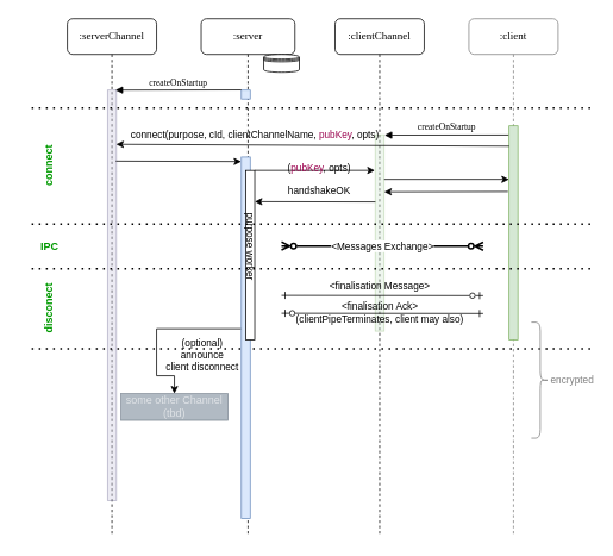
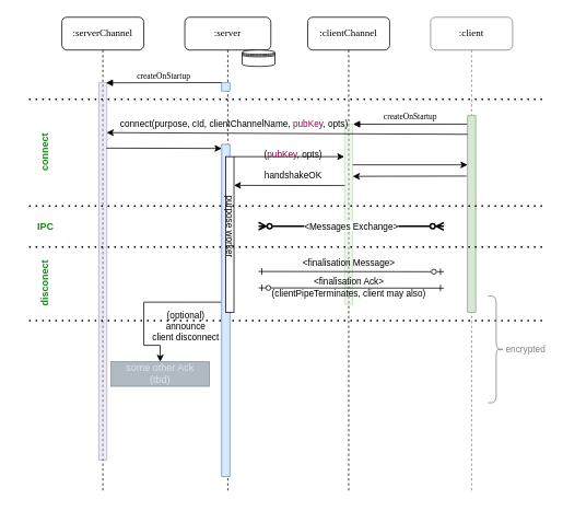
  <mxCell id="0" />
  <mxCell id="1" parent="0" />
  <mxCell id="2" value=":serverChannel" style="shape=umlLifeline;perimeter=lifelinePerimeter;whiteSpace=wrap;html=1;container=1;collapsible=0;recursiveResize=0;outlineConnect=0;rounded=1;shadow=0;comic=0;labelBackgroundColor=none;strokeWidth=1;fontFamily=Verdana;fontSize=12;align=center;" parent="1" vertex="1"><mxGeometry x="75" y="20" width="100" height="580" as="geometry" /></mxCell>
  <mxCell id="3" value="" style="html=1;points=[];perimeter=orthogonalPerimeter;rounded=0;shadow=0;comic=0;labelBackgroundColor=none;strokeWidth=1;fontFamily=Verdana;fontSize=12;align=center;fillColor=#d0cee2;strokeColor=#56517e;opacity=40;" parent="2" vertex="1"><mxGeometry x="45" y="80" width="10" height="460" as="geometry" /></mxCell>
  <mxCell id="4" value="" style="endArrow=none;dashed=1;html=1;dashPattern=1 3;strokeWidth=2;rounded=0;" parent="2" edge="1"><mxGeometry width="50" height="50" relative="1" as="geometry"><mxPoint x="-40" y="100" as="sourcePoint" /><mxPoint x="590" y="100" as="targetPoint" /></mxGeometry></mxCell>
  <mxCell id="5" value="" style="endArrow=none;dashed=1;html=1;dashPattern=1 3;strokeWidth=2;rounded=0;" parent="2" edge="1"><mxGeometry width="50" height="50" relative="1" as="geometry"><mxPoint x="-40" y="370" as="sourcePoint" /><mxPoint x="590" y="370" as="targetPoint" /></mxGeometry></mxCell>
  <mxCell id="6" value=":clientChannel" style="shape=umlLifeline;perimeter=lifelinePerimeter;whiteSpace=wrap;html=1;container=1;collapsible=0;recursiveResize=0;outlineConnect=0;rounded=1;shadow=0;comic=0;labelBackgroundColor=none;strokeWidth=1;fontFamily=Verdana;fontSize=12;align=center;" parent="1" vertex="1"><mxGeometry x="375" y="20" width="100" height="580" as="geometry" /></mxCell>
  <mxCell id="7" value="" style="html=1;points=[];perimeter=orthogonalPerimeter;rounded=0;shadow=0;comic=0;labelBackgroundColor=none;strokeWidth=1;fontFamily=Verdana;fontSize=12;align=center;fillColor=#d5e8d4;strokeColor=#82b366;opacity=40;" parent="6" vertex="1"><mxGeometry x="45" y="130" width="10" height="220" as="geometry" /></mxCell>
  <mxCell id="8" style="rounded=0;orthogonalLoop=1;jettySize=auto;html=1;labelBackgroundColor=none;" parent="6" edge="1"><mxGeometry relative="1" as="geometry"><mxPoint x="55" y="180" as="sourcePoint" /><mxPoint x="195" y="180" as="targetPoint" /></mxGeometry></mxCell>
  <mxCell id="9" value=":client" style="shape=umlLifeline;perimeter=lifelinePerimeter;whiteSpace=wrap;html=1;container=1;collapsible=0;recursiveResize=0;outlineConnect=0;rounded=1;shadow=0;comic=0;labelBackgroundColor=none;strokeWidth=1;fontFamily=Verdana;fontSize=12;align=center;strokeColor=#808080;" parent="1" vertex="1"><mxGeometry x="525" y="20" width="100" height="580" as="geometry" /></mxCell>
  <mxCell id="10" value="" style="html=1;points=[];perimeter=orthogonalPerimeter;rounded=0;shadow=0;comic=0;labelBackgroundColor=none;strokeWidth=1;fontFamily=Verdana;fontSize=12;align=center;fillColor=#d5e8d4;strokeColor=#82b366;" parent="9" vertex="1"><mxGeometry x="45" y="120" width="10" height="240" as="geometry" /></mxCell>
  <mxCell id="11" value="encrypted" style="shape=curlyBracket;whiteSpace=wrap;html=1;rounded=1;flipH=1;labelPosition=right;verticalLabelPosition=middle;align=left;verticalAlign=middle;fontFamily=Helvetica;fontSize=11;fontColor=#808080;labelBackgroundColor=default;size=0.5;strokeColor=#808080;" vertex="1" parent="9"><mxGeometry x="70" y="340" width="20" height="130" as="geometry" /></mxCell>
  <mxCell id="12" value=":server" style="shape=umlLifeline;perimeter=lifelinePerimeter;whiteSpace=wrap;html=1;container=1;collapsible=0;recursiveResize=0;outlineConnect=0;rounded=1;shadow=0;comic=0;labelBackgroundColor=none;strokeWidth=1;fontFamily=Verdana;fontSize=12;align=center;" parent="1" vertex="1"><mxGeometry x="225" y="20" width="105" height="580" as="geometry" /></mxCell>
  <mxCell id="13" value="" style="html=1;points=[];perimeter=orthogonalPerimeter;rounded=0;shadow=0;comic=0;labelBackgroundColor=none;strokeWidth=1;fontFamily=Verdana;fontSize=12;align=center;fillColor=#dae8fc;strokeColor=#6c8ebf;" parent="12" vertex="1"><mxGeometry x="45" y="80" width="10" height="10" as="geometry" /></mxCell>
  <mxCell id="14" value="" style="html=1;points=[[0,0,0,0,5],[0,1,0,0,-5],[1,0,0,0,5],[1,1,0,0,-5]];perimeter=orthogonalPerimeter;outlineConnect=0;targetShapes=umlLifeline;portConstraint=eastwest;newEdgeStyle={&quot;curved&quot;:0,&quot;rounded&quot;:0};fillColor=#dae8fc;strokeColor=#6c8ebf;" parent="12" vertex="1"><mxGeometry x="45" y="155" width="10" height="405" as="geometry" /></mxCell>
  <mxCell id="15" value="" style="html=1;points=[[0,0,0,0,5],[0,1,0,0,-5],[1,0,0,0,5],[1,1,0,0,-5]];perimeter=orthogonalPerimeter;outlineConnect=0;targetShapes=umlLifeline;portConstraint=eastwest;newEdgeStyle={&quot;curved&quot;:0,&quot;rounded&quot;:0};fontFamily=Helvetica;fontSize=11;fontColor=default;labelBackgroundColor=default;" vertex="1" parent="12"><mxGeometry x="50" y="170" width="10" height="190" as="geometry" /></mxCell>
  <mxCell id="16" value="&lt;span&gt;purpose worker&lt;/span&gt;" style="text;html=1;align=center;verticalAlign=middle;resizable=0;points=[];autosize=1;strokeColor=none;fillColor=none;fontFamily=Helvetica;fontSize=11;fontColor=default;labelBackgroundColor=none;rotation=90;" vertex="1" parent="12"><mxGeometry x="5" y="240" width="100" height="30" as="geometry" /></mxCell>
  <mxCell id="17" value="createOnStartup" style="html=1;verticalAlign=bottom;endArrow=block;labelBackgroundColor=none;fontFamily=Verdana;fontSize=10;elbow=vertical;exitX=-0.004;exitY=-0.024;exitDx=0;exitDy=0;exitPerimeter=0;entryX=0.88;entryY=0;entryDx=0;entryDy=0;entryPerimeter=0;" parent="1" source="13" target="3" edge="1"><mxGeometry relative="1" as="geometry"><mxPoint x="195" y="130" as="sourcePoint" /><mxPoint x="130" y="120" as="targetPoint" /></mxGeometry></mxCell>
  <mxCell id="18" value="createOnStartup" style="html=1;verticalAlign=bottom;endArrow=block;labelBackgroundColor=none;fontFamily=Verdana;fontSize=10;entryX=1.041;entryY=0.002;entryDx=0;entryDy=0;entryPerimeter=0;exitX=-0.06;exitY=0.043;exitDx=0;exitDy=0;exitPerimeter=0;" parent="1" source="10" target="7" edge="1"><mxGeometry relative="1" as="geometry"><mxPoint x="570" y="130" as="sourcePoint" /><mxPoint x="445" y="130" as="targetPoint" /></mxGeometry></mxCell>
  <mxCell id="19" value="connect(purpose, cId, clientChannelName, &lt;font style=&quot;color: rgb(153, 0, 77);&quot;&gt;pubKey&lt;/font&gt;, opts)" style="rounded=0;orthogonalLoop=1;jettySize=auto;html=1;entryX=0.967;entryY=0.132;entryDx=0;entryDy=0;entryPerimeter=0;labelBackgroundColor=none;exitX=0.019;exitY=0.095;exitDx=0;exitDy=0;exitPerimeter=0;" parent="1" source="10" target="3" edge="1"><mxGeometry x="0.295" y="-11" relative="1" as="geometry"><mxPoint x="575" y="150" as="sourcePoint" /><mxPoint as="offset" /></mxGeometry></mxCell>
  <mxCell id="20" style="rounded=0;orthogonalLoop=1;jettySize=auto;html=1;entryX=0;entryY=0;entryDx=0;entryDy=5;entryPerimeter=0;exitX=0.933;exitY=0.173;exitDx=0;exitDy=0;exitPerimeter=0;labelBackgroundColor=none;" parent="1" source="3" target="14" edge="1"><mxGeometry relative="1" as="geometry" /></mxCell>
  <mxCell id="21" value="(&lt;font style=&quot;color: rgb(153, 0, 77);&quot;&gt;pubKey&lt;/font&gt;, opts)&lt;br&gt;&lt;br&gt;handshakeOK" style="rounded=0;orthogonalLoop=1;jettySize=auto;html=1;entryX=-0.04;entryY=0.223;entryDx=0;entryDy=0;entryPerimeter=0;labelBackgroundColor=none;" parent="1" edge="1"><mxGeometry x="0.064" y="-10" relative="1" as="geometry"><mxPoint x="285" y="190" as="sourcePoint" /><mxPoint x="419.6" y="190" as="targetPoint" /><mxPoint as="offset" /></mxGeometry></mxCell>
  <mxCell id="22" style="rounded=0;orthogonalLoop=1;jettySize=auto;html=1;labelBackgroundColor=none;exitX=-0.128;exitY=0.307;exitDx=0;exitDy=0;exitPerimeter=0;" parent="1" source="10" edge="1"><mxGeometry relative="1" as="geometry"><mxPoint x="440" y="214" as="sourcePoint" /><mxPoint x="430" y="214" as="targetPoint" /></mxGeometry></mxCell>
  <mxCell id="23" style="rounded=0;orthogonalLoop=1;jettySize=auto;html=1;exitX=0.024;exitY=0.342;exitDx=0;exitDy=0;exitPerimeter=0;labelBackgroundColor=none;" parent="1" source="7" edge="1"><mxGeometry relative="1" as="geometry"><mxPoint x="578" y="223" as="sourcePoint" /><mxPoint x="285" y="225" as="targetPoint" /></mxGeometry></mxCell>
  <mxCell id="24" value="&amp;lt;Messages Exchange&amp;gt;" style="rounded=0;orthogonalLoop=1;jettySize=auto;html=1;entryX=0.933;entryY=0.334;entryDx=0;entryDy=0;entryPerimeter=0;endArrow=ERzeroToMany;endFill=0;startArrow=ERzeroToMany;startFill=0;strokeWidth=2;" parent="1" edge="1"><mxGeometry relative="1" as="geometry"><mxPoint x="541" y="274.95" as="sourcePoint" /><mxPoint x="315" y="274.67" as="targetPoint" /></mxGeometry></mxCell>
  <mxCell id="25" value="&amp;lt;finalisation Message&amp;gt;" style="rounded=0;orthogonalLoop=1;jettySize=auto;html=1;entryX=0.933;entryY=0.334;entryDx=0;entryDy=0;entryPerimeter=0;endArrow=ERone;endFill=0;startArrow=ERzeroToOne;startFill=0;strokeWidth=1;labelBackgroundColor=none;" parent="1" edge="1"><mxGeometry x="0.027" y="-10" relative="1" as="geometry"><mxPoint x="541" y="330.28" as="sourcePoint" /><mxPoint x="315" y="330" as="targetPoint" /><mxPoint as="offset" /></mxGeometry></mxCell>
  <mxCell id="26" value="&amp;lt;finalisation Ack&amp;gt;&lt;br&gt;(clientPipeTerminates, client may also)" style="rounded=0;orthogonalLoop=1;jettySize=auto;html=1;entryX=0.933;entryY=0.334;entryDx=0;entryDy=0;entryPerimeter=0;endArrow=ERzeroToOne;endFill=0;startArrow=ERone;startFill=0;strokeWidth=1;labelBackgroundColor=none;" parent="1" edge="1"><mxGeometry x="0.027" relative="1" as="geometry"><mxPoint x="541" y="350.28" as="sourcePoint" /><mxPoint x="315" y="350" as="targetPoint" /><mxPoint as="offset" /></mxGeometry></mxCell>
  <mxCell id="27" value="" style="endArrow=none;dashed=1;html=1;dashPattern=1 3;strokeWidth=2;rounded=0;" parent="1" edge="1"><mxGeometry width="50" height="50" relative="1" as="geometry"><mxPoint x="35" y="250" as="sourcePoint" /><mxPoint x="665" y="250" as="targetPoint" /></mxGeometry></mxCell>
  <mxCell id="28" value="" style="endArrow=none;dashed=1;html=1;dashPattern=1 3;strokeWidth=2;rounded=0;" parent="1" edge="1"><mxGeometry width="50" height="50" relative="1" as="geometry"><mxPoint x="35" y="300" as="sourcePoint" /><mxPoint x="665" y="300" as="targetPoint" /></mxGeometry></mxCell>
  <mxCell id="29" style="rounded=0;orthogonalLoop=1;jettySize=auto;html=1;edgeStyle=orthogonalEdgeStyle;exitX=-0.06;exitY=0.475;exitDx=0;exitDy=0;exitPerimeter=0;" parent="1" source="14" target="34" edge="1"><mxGeometry relative="1" as="geometry"><mxPoint x="175" y="400" as="targetPoint" /><Array as="points"><mxPoint x="175" y="367" /><mxPoint x="175" y="420" /><mxPoint x="195" y="420" /></Array></mxGeometry></mxCell>
  <mxCell id="30" value="(optional)&lt;br&gt;announce&lt;br&gt;client disconnect" style="edgeLabel;html=1;align=center;verticalAlign=middle;resizable=0;points=[];labelBackgroundColor=none;" parent="29" vertex="1" connectable="0"><mxGeometry x="0.337" y="-1" relative="1" as="geometry"><mxPoint x="51" y="-1" as="offset" /></mxGeometry></mxCell>
  <mxCell id="31" value="connect" style="text;html=1;align=center;verticalAlign=middle;resizable=0;points=[];autosize=1;strokeColor=none;fillColor=none;rotation=-90;fontColor=#009900;fontStyle=1" parent="1" vertex="1"><mxGeometry x="20" y="170" width="70" height="30" as="geometry" /></mxCell>
  <mxCell id="32" value="disconect" style="text;html=1;align=center;verticalAlign=middle;resizable=0;points=[];autosize=1;strokeColor=none;fillColor=none;rotation=-90;fontColor=#009900;fontStyle=1" parent="1" vertex="1"><mxGeometry x="20" y="330" width="70" height="30" as="geometry" /></mxCell>
  <mxCell id="33" value="IPC" style="text;html=1;align=center;verticalAlign=middle;resizable=0;points=[];autosize=1;strokeColor=none;fillColor=none;rotation=0;fontColor=#009900;fontStyle=1" parent="1" vertex="1"><mxGeometry x="35" y="260" width="40" height="30" as="geometry" /></mxCell>
- <mxCell id="34" value="some other Channel&lt;br&gt;(tbd)" style="rounded=0;whiteSpace=wrap;html=1;fillColor=#647687;fontColor=#ffffff;strokeColor=#314354;opacity=50;textOpacity=60;" parent="1" vertex="1"><mxGeometry x="135" y="440" width="120" height="30" as="geometry" /></mxCell>
+ <mxCell id="34" value="some other Ack&lt;br&gt;(tbd)" style="rounded=0;whiteSpace=wrap;html=1;fillColor=#647687;fontColor=#ffffff;strokeColor=#314354;opacity=50;textOpacity=60;" parent="1" vertex="1"><mxGeometry x="135" y="440" width="120" height="30" as="geometry" /></mxCell>
  <mxCell id="35" value="" style="shape=datastore;whiteSpace=wrap;html=1;" parent="1" vertex="1"><mxGeometry x="295" y="60" width="40" height="20" as="geometry" /></mxCell>
